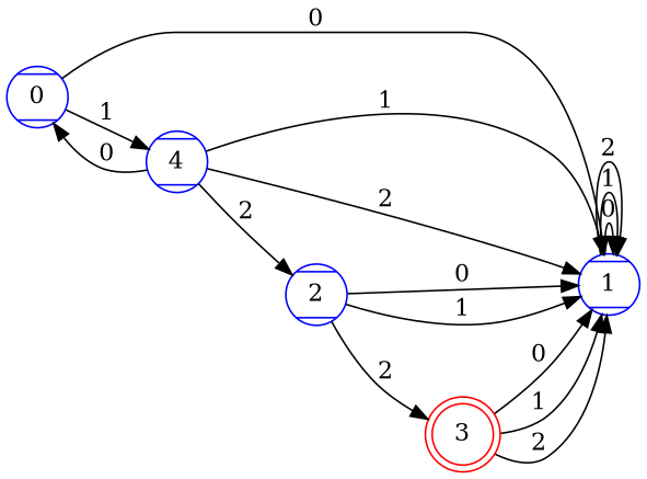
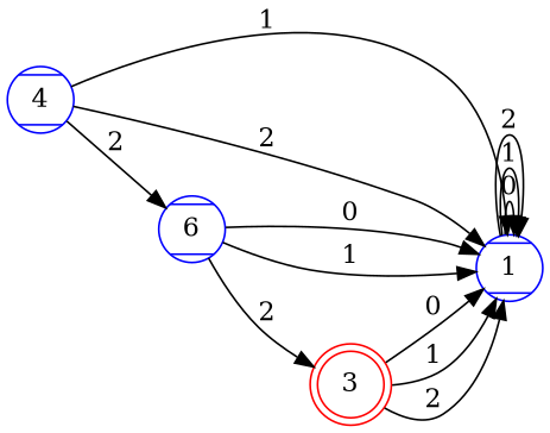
  digraph {
    rankdir=LR
    node [color=blue shape=Mcircle style=striped]
-   0
    1
    4
-   2
+   2 [label=6]
    3 [color=red shape=doublecircle]
-   0 -> 1 [label=0]
-   0 -> 4 [label=1]
    1 -> 1 [label=0]
    1 -> 1 [label=1]
    1 -> 1 [label=2]
-   4 -> 0 [label=0]
    4 -> 1 [label=1]
    4 -> 1 [label=2]
    4 -> 2 [label=2]
    2 -> 1 [label=0]
    2 -> 1 [label=1]
    2 -> 3 [label=2]
    3 -> 1 [label=0]
    3 -> 1 [label=1]
    3 -> 1 [label=2]
  }
